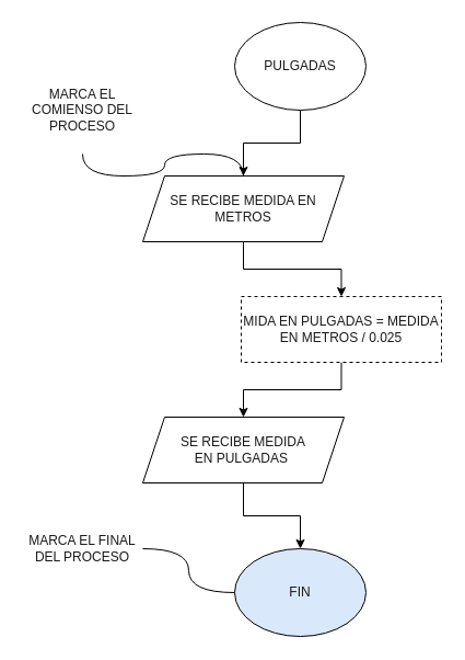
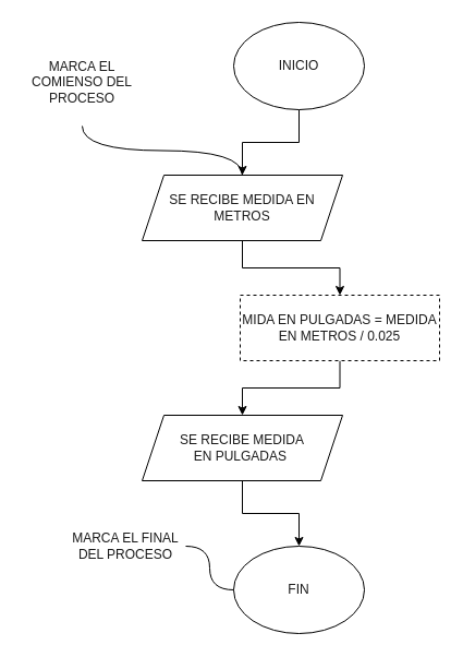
  <mxCell id="0" />
  <mxCell id="1" parent="0" />
  <mxCell id="2" style="edgeStyle=orthogonalEdgeStyle;rounded=0;orthogonalLoop=1;jettySize=auto;html=1;exitX=0.5;exitY=1;exitDx=0;exitDy=0;entryX=0.5;entryY=0;entryDx=0;entryDy=0;" edge="1" parent="1" source="3" target="5"><mxGeometry relative="1" as="geometry" /></mxCell>
- <mxCell id="3" value="&lt;span style=&quot;color: rgb(26, 26, 26); background-color: transparent;&quot;&gt;PULGADAS&lt;/span&gt;" style="ellipse;whiteSpace=wrap;html=1;" vertex="1" parent="1"><mxGeometry x="214" y="20" width="120" height="80" as="geometry" /></mxCell>
+ <mxCell id="3" value="&lt;span style=&quot;color: rgb(26, 26, 26); background-color: transparent;&quot;&gt;INICIO&lt;/span&gt;" style="ellipse;whiteSpace=wrap;html=1;" vertex="1" parent="1"><mxGeometry x="214" y="20" width="120" height="80" as="geometry" /></mxCell>
  <mxCell id="4" value="" style="edgeStyle=orthogonalEdgeStyle;rounded=0;orthogonalLoop=1;jettySize=auto;html=1;" edge="1" parent="1" source="5" target="7"><mxGeometry relative="1" as="geometry" /></mxCell>
  <mxCell id="5" value="&lt;span style=&quot;color: rgb(26, 26, 26);&quot;&gt;SE RECIBE MEDIDA EN METROS&lt;/span&gt;" style="shape=parallelogram;perimeter=parallelogramPerimeter;whiteSpace=wrap;html=1;fixedSize=1;" vertex="1" parent="1"><mxGeometry x="130" y="160" width="184" height="60" as="geometry" /></mxCell>
  <mxCell id="6" value="" style="edgeStyle=orthogonalEdgeStyle;rounded=0;orthogonalLoop=1;jettySize=auto;html=1;" edge="1" parent="1" source="7" target="9"><mxGeometry relative="1" as="geometry" /></mxCell>
  <mxCell id="7" value="&lt;span style=&quot;color: rgb(26, 26, 26);&quot;&gt;MIDA EN PULGADAS = MEDIDA EN METROS / 0.025&lt;/span&gt;" style="rounded=0;whiteSpace=wrap;html=1;dashed=1;" vertex="1" parent="1"><mxGeometry x="220" y="270" width="183" height="60" as="geometry" /></mxCell>
  <mxCell id="8" value="" style="edgeStyle=orthogonalEdgeStyle;rounded=0;orthogonalLoop=1;jettySize=auto;html=1;" edge="1" parent="1" source="9" target="10"><mxGeometry relative="1" as="geometry" /></mxCell>
  <mxCell id="9" value="&lt;span style=&quot;color: rgb(26, 26, 26);&quot;&gt;SE RECIBE MEDIDA EN&amp;nbsp;&lt;/span&gt;&lt;span style=&quot;color: rgb(26, 26, 26);&quot;&gt;PULGADAS&amp;nbsp;&lt;/span&gt;" style="shape=parallelogram;perimeter=parallelogramPerimeter;whiteSpace=wrap;html=1;fixedSize=1;" vertex="1" parent="1"><mxGeometry x="130" y="380" width="184" height="60" as="geometry" /></mxCell>
- <mxCell id="10" value="&lt;span style=&quot;color: rgb(26, 26, 26); background-color: transparent;&quot;&gt;FIN&lt;/span&gt;" style="ellipse;whiteSpace=wrap;html=1;fillColor=#dae8fc;" vertex="1" parent="1"><mxGeometry x="214" y="500" width="120" height="80" as="geometry" /></mxCell>
+ <mxCell id="10" value="&lt;span style=&quot;color: rgb(26, 26, 26); background-color: transparent;&quot;&gt;FIN&lt;/span&gt;" style="ellipse;whiteSpace=wrap;html=1;" vertex="1" parent="1"><mxGeometry x="214" y="500" width="120" height="80" as="geometry" /></mxCell>
  <mxCell id="11" style="edgeStyle=orthogonalEdgeStyle;rounded=0;orthogonalLoop=1;jettySize=auto;html=1;endArrow=none;endFill=0;curved=1;" edge="1" parent="1" source="12" target="5"><mxGeometry relative="1" as="geometry" /></mxCell>
- <mxCell id="12" value="&lt;span style=&quot;color: rgb(26, 26, 26);&quot;&gt;MARCA EL COMIENSO DEL PROCESO&lt;/span&gt;" style="text;html=1;align=center;verticalAlign=middle;whiteSpace=wrap;rounded=0;" vertex="1" parent="1"><mxGeometry x="20" y="60" width="110" height="80" as="geometry" /></mxCell>
+ <mxCell id="12" value="&lt;span style=&quot;color: rgb(26, 26, 26);&quot;&gt;MARCA EL COMIENSO DEL PROCESO&lt;/span&gt;" style="text;html=1;align=center;verticalAlign=middle;whiteSpace=wrap;rounded=0;" vertex="1" parent="1"><mxGeometry x="20" y="35" width="110" height="80" as="geometry" /></mxCell>
  <mxCell id="13" style="edgeStyle=orthogonalEdgeStyle;rounded=0;orthogonalLoop=1;jettySize=auto;html=1;entryX=0;entryY=0.5;entryDx=0;entryDy=0;curved=1;endArrow=none;endFill=0;" edge="1" parent="1" source="14" target="10"><mxGeometry relative="1" as="geometry" /></mxCell>
- <mxCell id="14" value="&lt;span style=&quot;color: rgb(26, 26, 26); background-color: transparent;&quot;&gt;MARCA EL FINAL DEL PROCESO&lt;/span&gt;" style="text;html=1;align=center;verticalAlign=middle;whiteSpace=wrap;rounded=0;" vertex="1" parent="1"><mxGeometry x="20" y="460" width="110" height="80" as="geometry" /></mxCell>
+ <mxCell id="14" value="&lt;span style=&quot;color: rgb(26, 26, 26); background-color: transparent;&quot;&gt;MARCA EL FINAL DEL PROCESO&lt;/span&gt;" style="text;html=1;align=center;verticalAlign=middle;whiteSpace=wrap;rounded=0;" vertex="1" parent="1"><mxGeometry x="60" y="460" width="110" height="80" as="geometry" /></mxCell>
